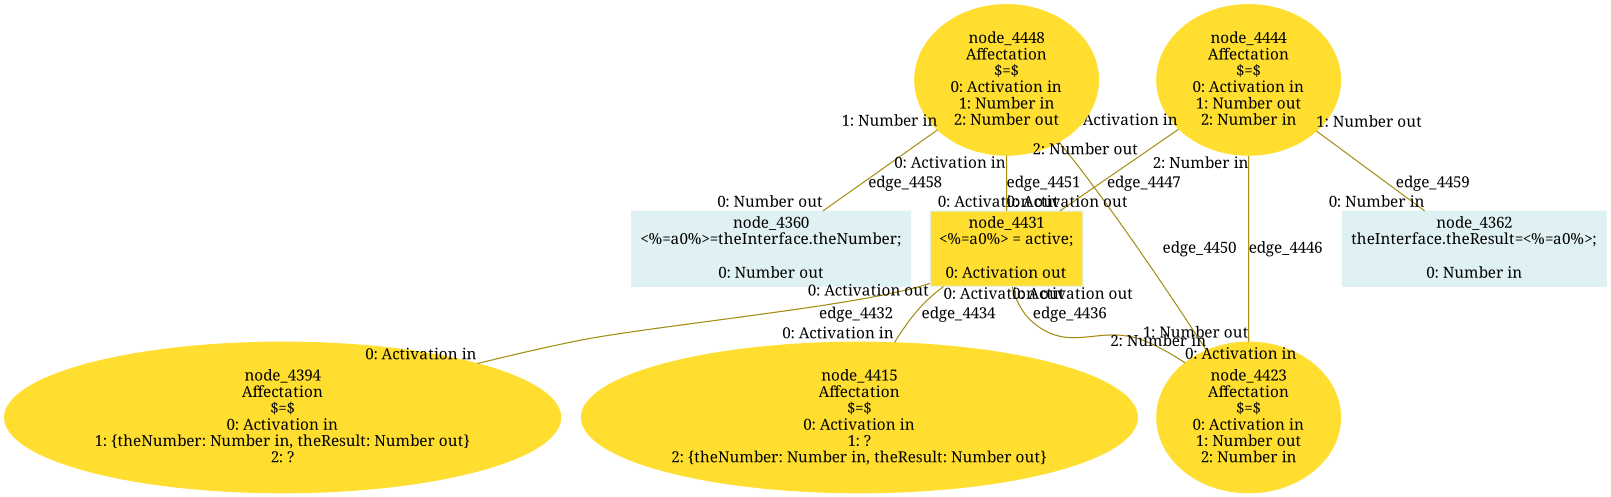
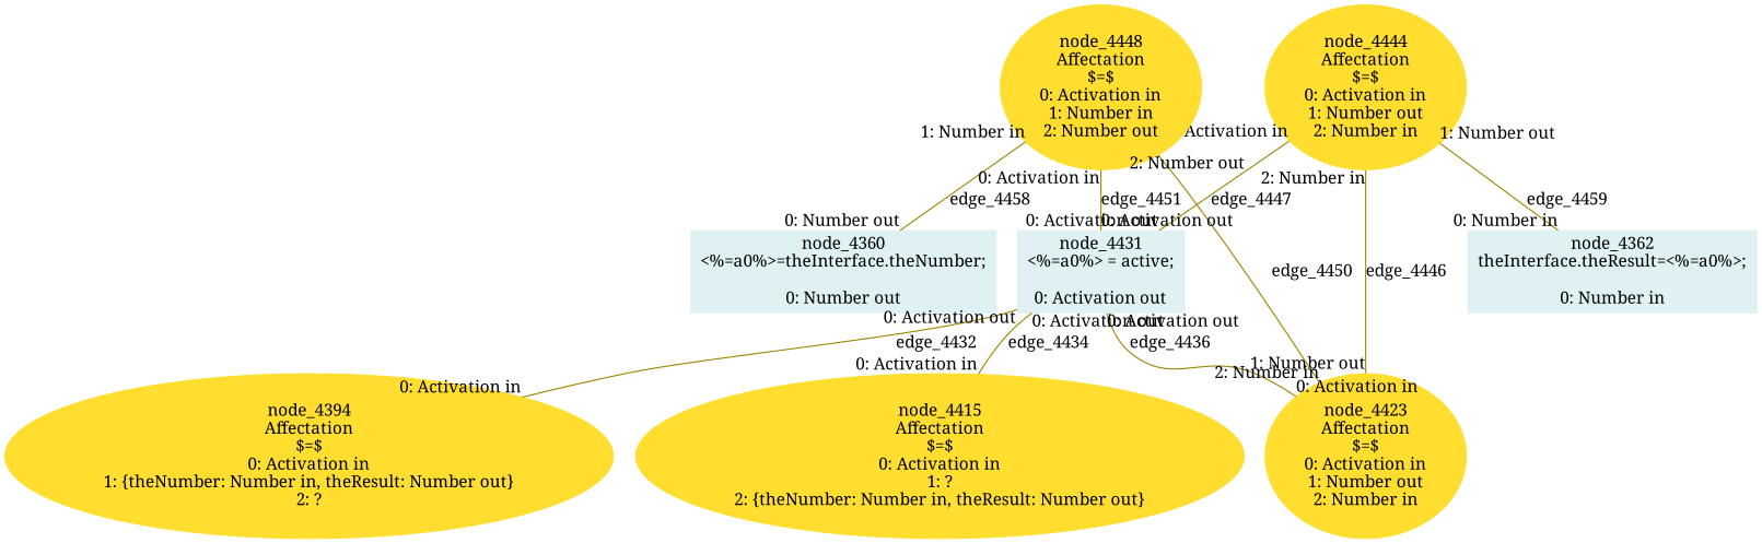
  digraph {
    fontname="Noto Serif"
    node [color="#ffde2f" fontname="Noto Serif" shape=ellipse style=filled]
    edge [arrowHead=none arrowsize=1 color="#9d8400" dir=none fontname="Noto Serif" headlabel="0: Activation in" taillabel="0: Activation out"]
    n1 [color="#dff1f2" label="node_4360\n<%=a0%>=theInterface.theNumber;\n\n0: Number out" shape=box]
    n2 [color="#dff1f2" label="node_4362\ntheInterface.theResult=<%=a0%>;\n\n0: Number in" shape=box]
    n3 [label="node_4394\nAffectation\n$=$\n0: Activation in\n1: {theNumber: Number in, theResult: Number out}\n2: ?"]
    n4 [label="node_4415\nAffectation\n$=$\n0: Activation in\n1: ?\n2: {theNumber: Number in, theResult: Number out}"]
    n5 [label="node_4423\nAffectation\n$=$\n0: Activation in\n1: Number out\n2: Number in"]
-   n6 [color="#dff1f2" label="node_4431\n<%=a0%> = active;\n\n0: Activation out" shape=box fillcolor="#ffde2f"]
+   n6 [color="#dff1f2" label="node_4431\n<%=a0%> = active;\n\n0: Activation out" shape=box]
    n7 [label="node_4444\nAffectation\n$=$\n0: Activation in\n1: Number out\n2: Number in"]
    n8 [label="node_4448\nAffectation\n$=$\n0: Activation in\n1: Number in\n2: Number out"]
    n6 -> n3 [label=edge_4432]
    n6 -> n4 [label=edge_4434]
    n6 -> n5 [label=edge_4436]
    n7 -> n2 [headlabel="0: Number in" label=edge_4459 taillabel="1: Number out"]
    n7 -> n5 [headlabel="1: Number out" label=edge_4446 taillabel="2: Number in"]
    n7 -> n6 [headlabel="0: Activation out" label=edge_4447 taillabel="0: Activation in"]
    n8 -> n1 [headlabel="0: Number out" label=edge_4458 taillabel="1: Number in"]
    n8 -> n5 [headlabel="2: Number in" label=edge_4450 taillabel="2: Number out"]
    n8 -> n6 [headlabel="0: Activation out" label=edge_4451 taillabel="0: Activation in"]
  }
